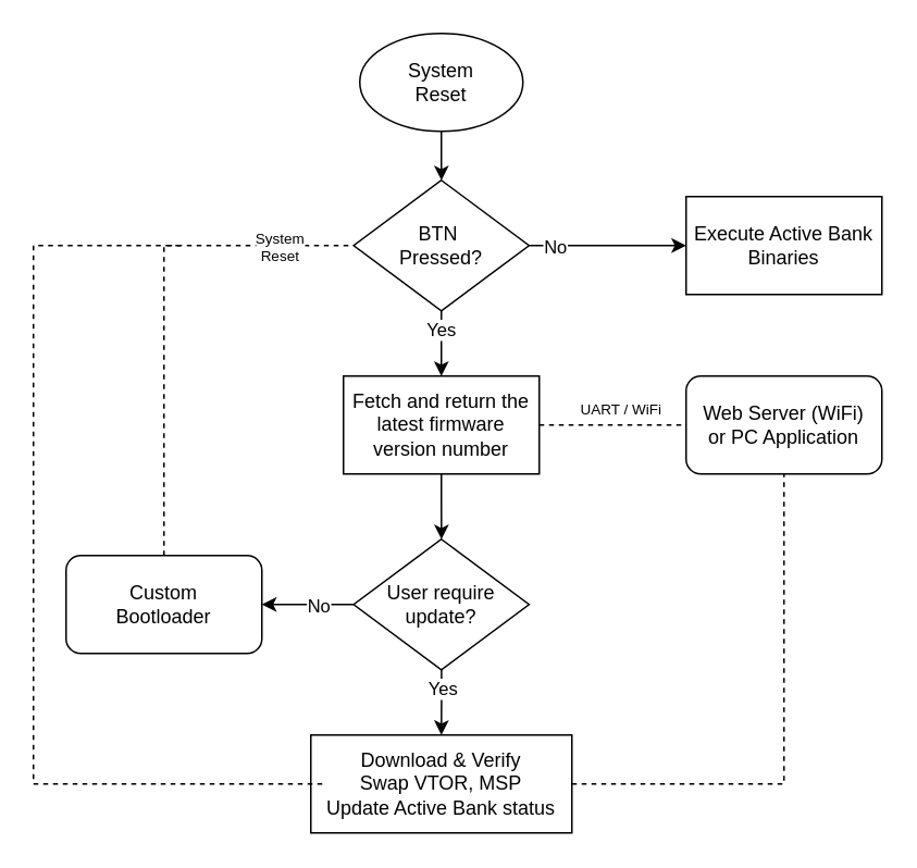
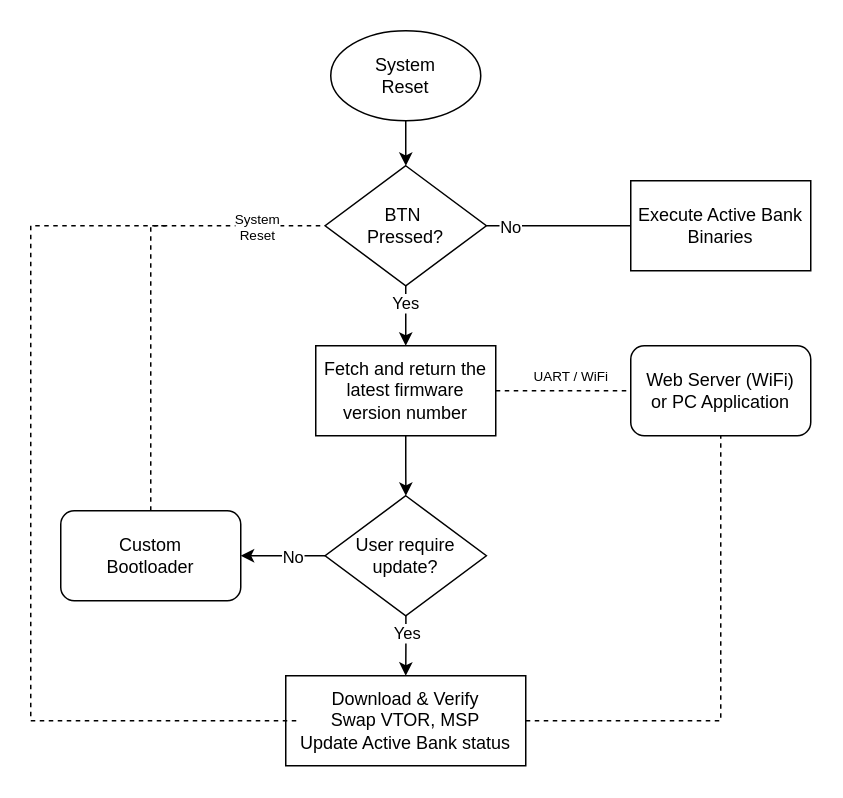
  <mxCell id="0" />
  <mxCell id="1" parent="0" />
  <mxCell id="2" value="" style="edgeStyle=orthogonalEdgeStyle;rounded=0;orthogonalLoop=1;jettySize=auto;html=1;" edge="1" parent="1" source="3" target="6"><mxGeometry relative="1" as="geometry" /></mxCell>
  <mxCell id="3" value="&lt;div&gt;System&lt;/div&gt;Reset" style="ellipse;whiteSpace=wrap;html=1;" vertex="1" parent="1"><mxGeometry x="220" y="20" width="100" height="60" as="geometry" /></mxCell>
- <mxCell id="4" value="" style="edgeStyle=orthogonalEdgeStyle;rounded=0;orthogonalLoop=1;jettySize=auto;html=1;" edge="1" parent="1" source="6" target="15"><mxGeometry relative="1" as="geometry" /></mxCell>
+ <mxCell id="4" value="" style="edgeStyle=orthogonalEdgeStyle;rounded=0;orthogonalLoop=1;jettySize=auto;html=1;endArrow=none;" edge="1" parent="1" source="6" target="15"><mxGeometry relative="1" as="geometry" /></mxCell>
  <mxCell id="5" value="No" style="edgeLabel;html=1;align=center;verticalAlign=middle;resizable=0;points=[];" vertex="1" connectable="0" parent="4"><mxGeometry x="-0.225" relative="1" as="geometry"><mxPoint x="-21" as="offset" /></mxGeometry></mxCell>
  <mxCell id="6" value="BTN&amp;nbsp;&lt;div&gt;Pressed?&lt;/div&gt;" style="rhombus;whiteSpace=wrap;html=1;" vertex="1" parent="1"><mxGeometry x="216.25" y="110" width="107.5" height="80" as="geometry" /></mxCell>
  <mxCell id="7" value="" style="edgeStyle=orthogonalEdgeStyle;rounded=0;orthogonalLoop=1;jettySize=auto;html=1;" edge="1" parent="1" source="8" target="13"><mxGeometry relative="1" as="geometry" /></mxCell>
  <mxCell id="8" value="Fetch and return the latest firmware version number" style="rounded=0;whiteSpace=wrap;html=1;" vertex="1" parent="1"><mxGeometry x="210" y="230" width="120" height="60" as="geometry" /></mxCell>
  <mxCell id="9" value="" style="edgeStyle=orthogonalEdgeStyle;rounded=0;orthogonalLoop=1;jettySize=auto;html=1;" edge="1" parent="1" source="13" target="14"><mxGeometry relative="1" as="geometry" /></mxCell>
  <mxCell id="10" value="Yes" style="edgeLabel;html=1;align=center;verticalAlign=middle;resizable=0;points=[];" vertex="1" connectable="0" parent="9"><mxGeometry x="-0.408" relative="1" as="geometry"><mxPoint as="offset" /></mxGeometry></mxCell>
  <mxCell id="11" value="" style="edgeStyle=orthogonalEdgeStyle;rounded=0;orthogonalLoop=1;jettySize=auto;html=1;" edge="1" parent="1" source="13" target="16"><mxGeometry relative="1" as="geometry" /></mxCell>
  <mxCell id="12" value="No" style="edgeLabel;html=1;align=center;verticalAlign=middle;resizable=0;points=[];" vertex="1" connectable="0" parent="11"><mxGeometry x="-0.225" relative="1" as="geometry"><mxPoint as="offset" /></mxGeometry></mxCell>
  <mxCell id="13" value="User require update?" style="rhombus;whiteSpace=wrap;html=1;" vertex="1" parent="1"><mxGeometry x="216.25" y="330" width="107.5" height="80" as="geometry" /></mxCell>
  <mxCell id="14" value="Download &amp;amp; Verify&lt;div&gt;Swap VTOR, MSP&lt;/div&gt;&lt;div&gt;Update Active Bank status&lt;/div&gt;" style="rounded=0;whiteSpace=wrap;html=1;" vertex="1" parent="1"><mxGeometry x="190" y="450" width="160" height="60" as="geometry" /></mxCell>
  <mxCell id="15" value="Execute Active Bank Binaries" style="rounded=0;whiteSpace=wrap;html=1;" vertex="1" parent="1"><mxGeometry x="420" y="120" width="120" height="60" as="geometry" /></mxCell>
  <mxCell id="16" value="&lt;div&gt;Custom&lt;/div&gt;&lt;div&gt;Bootloader&lt;/div&gt;" style="whiteSpace=wrap;html=1;rounded=1;" vertex="1" parent="1"><mxGeometry x="40" y="340" width="120" height="60" as="geometry" /></mxCell>
  <mxCell id="17" style="edgeStyle=orthogonalEdgeStyle;rounded=0;orthogonalLoop=1;jettySize=auto;html=1;exitX=0.5;exitY=1;exitDx=0;exitDy=0;" edge="1" parent="1" source="8" target="8"><mxGeometry relative="1" as="geometry" /></mxCell>
  <mxCell id="18" value="" style="endArrow=classic;html=1;rounded=0;entryX=0.5;entryY=0;entryDx=0;entryDy=0;exitX=0.5;exitY=1;exitDx=0;exitDy=0;" edge="1" parent="1" source="6" target="8"><mxGeometry width="50" height="50" relative="1" as="geometry"><mxPoint x="250" y="290" as="sourcePoint" /><mxPoint x="300" y="240" as="targetPoint" /></mxGeometry></mxCell>
  <mxCell id="19" value="Yes" style="edgeLabel;html=1;align=center;verticalAlign=middle;resizable=0;points=[];" vertex="1" connectable="0" parent="18"><mxGeometry x="-0.444" y="-1" relative="1" as="geometry"><mxPoint as="offset" /></mxGeometry></mxCell>
  <mxCell id="20" value="Web Server (WiFi)&lt;div&gt;or PC Application&lt;/div&gt;" style="whiteSpace=wrap;html=1;rounded=1;" vertex="1" parent="1"><mxGeometry x="420" y="230" width="120" height="60" as="geometry" /></mxCell>
  <mxCell id="21" value="" style="endArrow=none;dashed=1;html=1;rounded=0;exitX=0.5;exitY=0;exitDx=0;exitDy=0;" edge="1" parent="1" source="16"><mxGeometry width="50" height="50" relative="1" as="geometry"><mxPoint x="210" y="280" as="sourcePoint" /><mxPoint x="216" y="150" as="targetPoint" /><Array as="points"><mxPoint x="100" y="150" /></Array></mxGeometry></mxCell>
  <mxCell id="22" value="System&lt;div&gt;Reset&lt;/div&gt;" style="edgeLabel;html=1;align=center;verticalAlign=middle;resizable=0;points=[];fontSize=9;" vertex="1" connectable="0" parent="21"><mxGeometry x="-0.264" y="-3" relative="1" as="geometry"><mxPoint x="67" y="-77" as="offset" /></mxGeometry></mxCell>
  <mxCell id="23" value="" style="endArrow=none;dashed=1;html=1;rounded=0;entryX=0;entryY=0.5;entryDx=0;entryDy=0;exitX=1;exitY=0.5;exitDx=0;exitDy=0;" edge="1" parent="1" source="8" target="20"><mxGeometry width="50" height="50" relative="1" as="geometry"><mxPoint x="210" y="280" as="sourcePoint" /><mxPoint x="260" y="230" as="targetPoint" /></mxGeometry></mxCell>
  <mxCell id="24" value="UART / WiFi" style="edgeLabel;html=1;align=center;verticalAlign=middle;resizable=0;points=[];fontSize=9;" vertex="1" connectable="0" parent="23"><mxGeometry x="-0.146" relative="1" as="geometry"><mxPoint x="11" y="-10" as="offset" /></mxGeometry></mxCell>
  <mxCell id="25" value="" style="endArrow=none;dashed=1;html=1;rounded=0;" edge="1" parent="1"><mxGeometry width="50" height="50" relative="1" as="geometry"><mxPoint x="110" y="150" as="sourcePoint" /><mxPoint x="200" y="480" as="targetPoint" /><Array as="points"><mxPoint x="20" y="150" /><mxPoint x="20" y="480" /></Array></mxGeometry></mxCell>
  <mxCell id="26" value="" style="endArrow=none;dashed=1;html=1;rounded=0;entryX=0.5;entryY=1;entryDx=0;entryDy=0;exitX=1;exitY=0.5;exitDx=0;exitDy=0;" edge="1" parent="1" source="14" target="20"><mxGeometry width="50" height="50" relative="1" as="geometry"><mxPoint x="400" y="380" as="sourcePoint" /><mxPoint x="450" y="330" as="targetPoint" /><Array as="points"><mxPoint x="480" y="480" /></Array></mxGeometry></mxCell>
